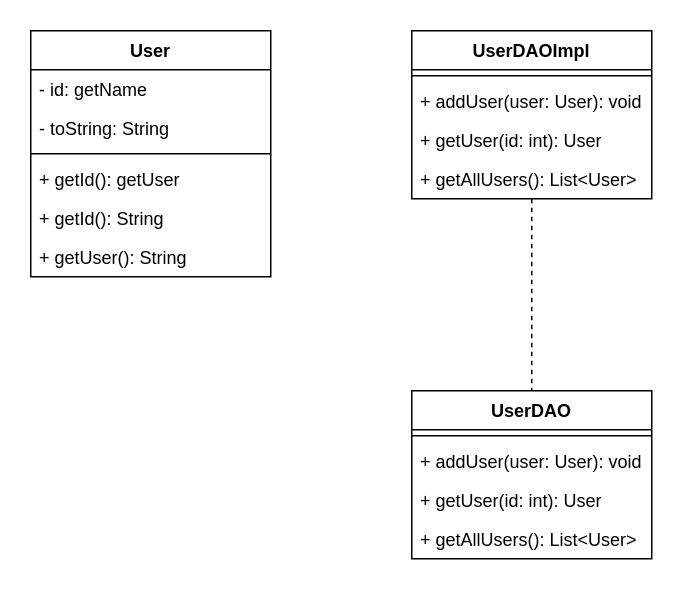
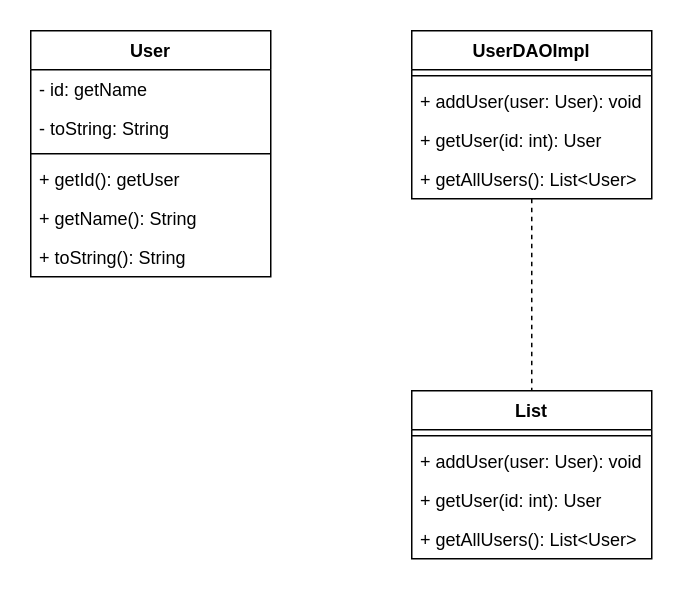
  <mxCell id="0" />
  <mxCell id="1" parent="0" />
  <mxCell id="2" value="UserDAOImpl" style="swimlane;fontStyle=1;align=center;verticalAlign=top;childLayout=stackLayout;horizontal=1;startSize=26;horizontalStack=0;resizeParent=1;resizeParentMax=0;resizeLast=0;collapsible=1;marginBottom=0;whiteSpace=wrap;html=1;" parent="1" vertex="1"><mxGeometry x="274" y="20" width="160" height="112" as="geometry" /></mxCell>
  <mxCell id="3" value="" style="line;strokeWidth=1;fillColor=none;align=left;verticalAlign=middle;spacingTop=-1;spacingLeft=3;spacingRight=3;rotatable=0;labelPosition=right;points=[];portConstraint=eastwest;strokeColor=inherit;" parent="2" vertex="1"><mxGeometry y="26" width="160" height="8" as="geometry" /></mxCell>
  <mxCell id="4" value="+ addUser(user: User): void" style="text;strokeColor=none;fillColor=none;align=left;verticalAlign=top;spacingLeft=4;spacingRight=4;overflow=hidden;rotatable=0;points=[[0,0.5],[1,0.5]];portConstraint=eastwest;whiteSpace=wrap;html=1;" parent="2" vertex="1"><mxGeometry y="34" width="160" height="26" as="geometry" /></mxCell>
  <mxCell id="5" value="+ getUser(id: int): User" style="text;strokeColor=none;fillColor=none;align=left;verticalAlign=top;spacingLeft=4;spacingRight=4;overflow=hidden;rotatable=0;points=[[0,0.5],[1,0.5]];portConstraint=eastwest;whiteSpace=wrap;html=1;" parent="2" vertex="1"><mxGeometry y="60" width="160" height="26" as="geometry" /></mxCell>
  <mxCell id="6" value="+ getAllUsers(): List&amp;lt;User&amp;gt;" style="text;strokeColor=none;fillColor=none;align=left;verticalAlign=top;spacingLeft=4;spacingRight=4;overflow=hidden;rotatable=0;points=[[0,0.5],[1,0.5]];portConstraint=eastwest;whiteSpace=wrap;html=1;" parent="2" vertex="1"><mxGeometry y="86" width="160" height="26" as="geometry" /></mxCell>
- <mxCell id="7" value="UserDAO" style="swimlane;fontStyle=1;align=center;verticalAlign=top;childLayout=stackLayout;horizontal=1;startSize=26;horizontalStack=0;resizeParent=1;resizeParentMax=0;resizeLast=0;collapsible=1;marginBottom=0;whiteSpace=wrap;html=1;" parent="1" vertex="1"><mxGeometry x="274" y="260" width="160" height="112" as="geometry" /></mxCell>
+ <mxCell id="7" value="List" style="swimlane;fontStyle=1;align=center;verticalAlign=top;childLayout=stackLayout;horizontal=1;startSize=26;horizontalStack=0;resizeParent=1;resizeParentMax=0;resizeLast=0;collapsible=1;marginBottom=0;whiteSpace=wrap;html=1;" parent="1" vertex="1"><mxGeometry x="274" y="260" width="160" height="112" as="geometry" /></mxCell>
  <mxCell id="8" value="" style="line;strokeWidth=1;fillColor=none;align=left;verticalAlign=middle;spacingTop=-1;spacingLeft=3;spacingRight=3;rotatable=0;labelPosition=right;points=[];portConstraint=eastwest;strokeColor=inherit;" parent="7" vertex="1"><mxGeometry y="26" width="160" height="8" as="geometry" /></mxCell>
  <mxCell id="9" value="+ addUser(user: User): void" style="text;strokeColor=none;fillColor=none;align=left;verticalAlign=top;spacingLeft=4;spacingRight=4;overflow=hidden;rotatable=0;points=[[0,0.5],[1,0.5]];portConstraint=eastwest;whiteSpace=wrap;html=1;" vertex="1" parent="7"><mxGeometry y="34" width="160" height="26" as="geometry" /></mxCell>
  <mxCell id="10" value="+ getUser(id: int): User" style="text;strokeColor=none;fillColor=none;align=left;verticalAlign=top;spacingLeft=4;spacingRight=4;overflow=hidden;rotatable=0;points=[[0,0.5],[1,0.5]];portConstraint=eastwest;whiteSpace=wrap;html=1;" vertex="1" parent="7"><mxGeometry y="60" width="160" height="26" as="geometry" /></mxCell>
  <mxCell id="11" value="+ getAllUsers(): List&amp;lt;User&amp;gt;" style="text;strokeColor=none;fillColor=none;align=left;verticalAlign=top;spacingLeft=4;spacingRight=4;overflow=hidden;rotatable=0;points=[[0,0.5],[1,0.5]];portConstraint=eastwest;whiteSpace=wrap;html=1;" vertex="1" parent="7"><mxGeometry y="86" width="160" height="26" as="geometry" /></mxCell>
  <mxCell id="12" value="User" style="swimlane;fontStyle=1;align=center;verticalAlign=top;childLayout=stackLayout;horizontal=1;startSize=26;horizontalStack=0;resizeParent=1;resizeParentMax=0;resizeLast=0;collapsible=1;marginBottom=0;whiteSpace=wrap;html=1;" vertex="1" parent="1"><mxGeometry x="20" y="20" width="160" height="164" as="geometry" /></mxCell>
  <mxCell id="13" value="- id: getName" style="text;strokeColor=none;fillColor=none;align=left;verticalAlign=top;spacingLeft=4;spacingRight=4;overflow=hidden;rotatable=0;points=[[0,0.5],[1,0.5]];portConstraint=eastwest;whiteSpace=wrap;html=1;" vertex="1" parent="12"><mxGeometry y="26" width="160" height="26" as="geometry" /></mxCell>
  <mxCell id="14" value="- toString: String" style="text;strokeColor=none;fillColor=none;align=left;verticalAlign=top;spacingLeft=4;spacingRight=4;overflow=hidden;rotatable=0;points=[[0,0.5],[1,0.5]];portConstraint=eastwest;whiteSpace=wrap;html=1;" vertex="1" parent="12"><mxGeometry y="52" width="160" height="26" as="geometry" /></mxCell>
  <mxCell id="15" value="" style="line;strokeWidth=1;fillColor=none;align=left;verticalAlign=middle;spacingTop=-1;spacingLeft=3;spacingRight=3;rotatable=0;labelPosition=right;points=[];portConstraint=eastwest;strokeColor=inherit;" vertex="1" parent="12"><mxGeometry y="78" width="160" height="8" as="geometry" /></mxCell>
  <mxCell id="16" value="+ getId(): getUser" style="text;strokeColor=none;fillColor=none;align=left;verticalAlign=top;spacingLeft=4;spacingRight=4;overflow=hidden;rotatable=0;points=[[0,0.5],[1,0.5]];portConstraint=eastwest;whiteSpace=wrap;html=1;" vertex="1" parent="12"><mxGeometry y="86" width="160" height="26" as="geometry" /></mxCell>
- <mxCell id="17" value="+ getId(): String" style="text;strokeColor=none;fillColor=none;align=left;verticalAlign=top;spacingLeft=4;spacingRight=4;overflow=hidden;rotatable=0;points=[[0,0.5],[1,0.5]];portConstraint=eastwest;whiteSpace=wrap;html=1;" vertex="1" parent="12"><mxGeometry y="112" width="160" height="26" as="geometry" /></mxCell>
- <mxCell id="18" value="+ getUser(): String" style="text;strokeColor=none;fillColor=none;align=left;verticalAlign=top;spacingLeft=4;spacingRight=4;overflow=hidden;rotatable=0;points=[[0,0.5],[1,0.5]];portConstraint=eastwest;whiteSpace=wrap;html=1;" vertex="1" parent="12"><mxGeometry y="138" width="160" height="26" as="geometry" /></mxCell>
+ <mxCell id="17" value="+ getName(): String" style="text;strokeColor=none;fillColor=none;align=left;verticalAlign=top;spacingLeft=4;spacingRight=4;overflow=hidden;rotatable=0;points=[[0,0.5],[1,0.5]];portConstraint=eastwest;whiteSpace=wrap;html=1;" vertex="1" parent="12"><mxGeometry y="112" width="160" height="26" as="geometry" /></mxCell>
+ <mxCell id="18" value="+ toString(): String" style="text;strokeColor=none;fillColor=none;align=left;verticalAlign=top;spacingLeft=4;spacingRight=4;overflow=hidden;rotatable=0;points=[[0,0.5],[1,0.5]];portConstraint=eastwest;whiteSpace=wrap;html=1;" vertex="1" parent="12"><mxGeometry y="138" width="160" height="26" as="geometry" /></mxCell>
  <mxCell id="19" value="" style="endArrow=none;dashed=1;endFill=0;endSize=12;html=1;rounded=0;" edge="1" parent="1" source="2" target="7"><mxGeometry width="160" relative="1" as="geometry"><mxPoint x="270" y="170" as="sourcePoint" /><mxPoint x="430" y="170" as="targetPoint" /></mxGeometry></mxCell>
